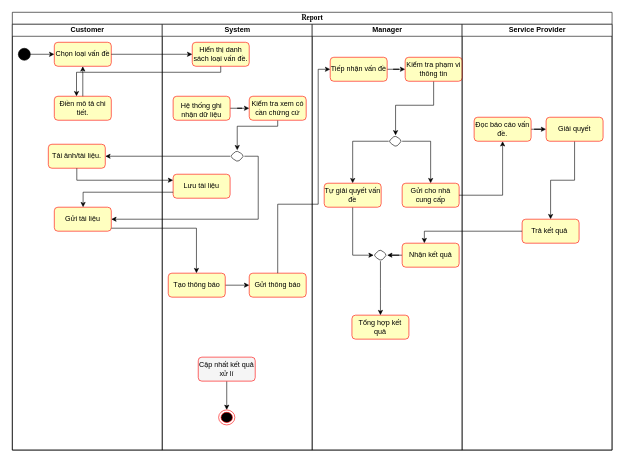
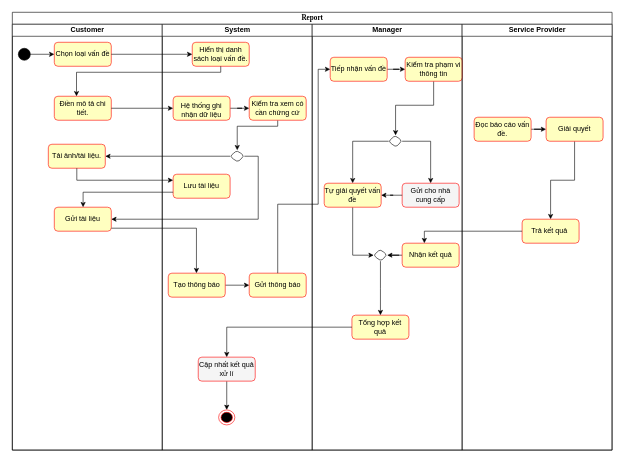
  <mxCell id="0" />
  <mxCell id="1" parent="0" />
  <mxCell id="2" value="Report" style="swimlane;html=1;childLayout=stackLayout;startSize=20;rounded=0;shadow=0;comic=0;labelBackgroundColor=none;strokeWidth=1;fontFamily=Verdana;fontSize=12;align=center;" parent="1" vertex="1"><mxGeometry x="20" y="20" width="1000" height="730" as="geometry" /></mxCell>
  <mxCell id="3" value="Customer" style="swimlane;html=1;startSize=20;" parent="2" vertex="1"><mxGeometry y="20" width="250" height="710" as="geometry" /></mxCell>
  <mxCell id="4" value="" style="edgeStyle=orthogonalEdgeStyle;rounded=0;orthogonalLoop=1;jettySize=auto;html=1;" edge="1" parent="3" source="5" target="6"><mxGeometry relative="1" as="geometry" /></mxCell>
  <mxCell id="5" value="" style="ellipse;whiteSpace=wrap;html=1;rounded=0;shadow=0;comic=0;labelBackgroundColor=none;strokeWidth=1;fillColor=#000000;fontFamily=Verdana;fontSize=12;align=center;" parent="3" vertex="1"><mxGeometry x="10" y="40" width="20" height="20" as="geometry" /></mxCell>
  <mxCell id="6" value="Chọn loại vấn đề" style="rounded=1;whiteSpace=wrap;html=1;fillColor=#FFFFC0;strokeColor=#FF0000;" vertex="1" parent="3"><mxGeometry x="70" y="30" width="95" height="40" as="geometry" /></mxCell>
  <mxCell id="7" value="Tải ảnh/tài liệu." style="rounded=1;whiteSpace=wrap;html=1;strokeColor=#FF0000;fillColor=#FFFFC0;" vertex="1" parent="3"><mxGeometry x="60" y="200" width="95" height="40" as="geometry" /></mxCell>
  <mxCell id="8" value="Gửi tài liệu" style="rounded=1;whiteSpace=wrap;html=1;strokeColor=#FF0000;fillColor=#FFFFC0;" vertex="1" parent="3"><mxGeometry x="70" y="305" width="95" height="40" as="geometry" /></mxCell>
  <mxCell id="9" value="Điền mô tả chi tiết." style="rounded=1;whiteSpace=wrap;html=1;strokeColor=#FF0000;fillColor=#FFFFC0;" vertex="1" parent="3"><mxGeometry x="70" y="120" width="95" height="40" as="geometry" /></mxCell>
  <mxCell id="10" value="System" style="swimlane;html=1;startSize=20;" parent="2" vertex="1"><mxGeometry x="250" y="20" width="250" height="710" as="geometry" /></mxCell>
  <mxCell id="11" value="Hiển thị danh sách loại vấn đề." style="rounded=1;whiteSpace=wrap;html=1;fillColor=#FFFFC0;strokeColor=#FF0000;" vertex="1" parent="10"><mxGeometry x="50" y="30" width="95" height="40" as="geometry" /></mxCell>
  <mxCell id="12" value="" style="edgeStyle=orthogonalEdgeStyle;rounded=0;orthogonalLoop=1;jettySize=auto;html=1;" edge="1" parent="10" source="23" target="13"><mxGeometry relative="1" as="geometry"><Array as="points"><mxPoint x="193" y="170" /><mxPoint x="125" y="170" /></Array></mxGeometry></mxCell>
  <mxCell id="13" value="" style="rhombus;whiteSpace=wrap;html=1;rounded=1;" vertex="1" parent="10"><mxGeometry x="113.12" y="210" width="23.75" height="20" as="geometry" /></mxCell>
  <mxCell id="14" value="Lưu tài liệu" style="rounded=1;whiteSpace=wrap;html=1;strokeColor=#FF0000;fillColor=#FFFFC0;" vertex="1" parent="10"><mxGeometry x="18.12" y="250" width="95" height="40" as="geometry" /></mxCell>
  <mxCell id="15" value="" style="edgeStyle=orthogonalEdgeStyle;rounded=0;orthogonalLoop=1;jettySize=auto;html=1;" edge="1" parent="10" source="16" target="17"><mxGeometry relative="1" as="geometry" /></mxCell>
  <mxCell id="16" value="Tạo thông báo" style="rounded=1;whiteSpace=wrap;html=1;strokeColor=#FF0000;fillColor=#FFFFC0;" vertex="1" parent="10"><mxGeometry x="10" y="415" width="95" height="40" as="geometry" /></mxCell>
  <mxCell id="17" value="Gửi thông báo" style="rounded=1;whiteSpace=wrap;html=1;strokeColor=#FF0000;fillColor=#FFFFC0;" vertex="1" parent="10"><mxGeometry x="145" y="415" width="95" height="40" as="geometry" /></mxCell>
  <mxCell id="18" value="" style="edgeStyle=orthogonalEdgeStyle;rounded=0;orthogonalLoop=1;jettySize=auto;html=1;" edge="1" parent="10" source="19" target="20"><mxGeometry relative="1" as="geometry" /></mxCell>
  <mxCell id="19" value="Cập nhất kết quả xử lí" style="rounded=1;whiteSpace=wrap;html=1;strokeColor=#FF0000;fillColor=#f5f5f5;" vertex="1" parent="10"><mxGeometry x="60" y="555" width="95" height="40" as="geometry" /></mxCell>
  <mxCell id="20" value="" style="ellipse;html=1;shape=endState;fillColor=#000000;strokeColor=#ff0000;" vertex="1" parent="10"><mxGeometry x="94" y="643" width="27" height="25" as="geometry" /></mxCell>
  <mxCell id="21" value="" style="edgeStyle=orthogonalEdgeStyle;rounded=0;orthogonalLoop=1;jettySize=auto;html=1;" edge="1" parent="10" source="22" target="23"><mxGeometry relative="1" as="geometry" /></mxCell>
  <mxCell id="22" value="&lt;table&gt;&lt;tbody&gt;&lt;tr&gt;&lt;td data-col-size=&quot;md&quot; data-end=&quot;1075&quot; data-start=&quot;1048&quot;&gt;&lt;/td&gt;&lt;/tr&gt;&lt;/tbody&gt;&lt;/table&gt;&lt;table&gt;&lt;tbody&gt;&lt;tr&gt;&lt;td data-end=&quot;1104&quot; data-start=&quot;1075&quot; data-col-size=&quot;md&quot;&gt;Hệ thống ghi nhận dữ liệu&lt;/td&gt;&lt;/tr&gt;&lt;/tbody&gt;&lt;/table&gt;" style="rounded=1;whiteSpace=wrap;html=1;strokeColor=#FF0000;fillColor=#FFFFC0;" vertex="1" parent="10"><mxGeometry x="18.12" y="120" width="95" height="40" as="geometry" /></mxCell>
  <mxCell id="23" value="Kiểm tra xem có cần chứng cứ" style="rounded=1;whiteSpace=wrap;html=1;strokeColor=#FF0000;fillColor=#FFFFC0;" vertex="1" parent="10"><mxGeometry x="145" y="120" width="95" height="40" as="geometry" /></mxCell>
  <mxCell id="24" style="edgeStyle=orthogonalEdgeStyle;rounded=0;orthogonalLoop=1;jettySize=auto;html=1;entryX=1;entryY=0.5;entryDx=0;entryDy=0;" edge="1" parent="10" source="13" target="8"><mxGeometry relative="1" as="geometry"><Array as="points"><mxPoint x="160" y="220" /><mxPoint x="160" y="325" /></Array></mxGeometry></mxCell>
  <mxCell id="25" value="Manager" style="swimlane;html=1;startSize=20;" parent="2" vertex="1"><mxGeometry x="500" y="20" width="250" height="710" as="geometry" /></mxCell>
  <mxCell id="26" value="" style="edgeStyle=orthogonalEdgeStyle;rounded=0;orthogonalLoop=1;jettySize=auto;html=1;" edge="1" parent="25" source="27" target="29"><mxGeometry relative="1" as="geometry" /></mxCell>
  <mxCell id="27" value="Tiếp nhận vấn đề" style="rounded=1;whiteSpace=wrap;html=1;strokeColor=#FF0000;fillColor=#FFFFC0;" vertex="1" parent="25"><mxGeometry x="30" y="55" width="95" height="40" as="geometry" /></mxCell>
  <mxCell id="28" value="" style="edgeStyle=orthogonalEdgeStyle;rounded=0;orthogonalLoop=1;jettySize=auto;html=1;" edge="1" parent="25" source="29" target="32"><mxGeometry relative="1" as="geometry"><Array as="points"><mxPoint x="203" y="135" /><mxPoint x="139" y="135" /></Array></mxGeometry></mxCell>
  <mxCell id="29" value="Kiểm tra phạm vi thông tin" style="rounded=1;whiteSpace=wrap;html=1;strokeColor=#FF0000;fillColor=#FFFFC0;" vertex="1" parent="25"><mxGeometry x="155" y="55" width="95" height="40" as="geometry" /></mxCell>
  <mxCell id="30" style="edgeStyle=orthogonalEdgeStyle;rounded=0;orthogonalLoop=1;jettySize=auto;html=1;exitX=0;exitY=0.5;exitDx=0;exitDy=0;" edge="1" parent="25" source="32" target="34"><mxGeometry relative="1" as="geometry" /></mxCell>
  <mxCell id="31" style="edgeStyle=orthogonalEdgeStyle;rounded=0;orthogonalLoop=1;jettySize=auto;html=1;entryX=0.5;entryY=0;entryDx=0;entryDy=0;" edge="1" parent="25" source="32" target="35"><mxGeometry relative="1" as="geometry"><Array as="points"><mxPoint x="197" y="195" /></Array></mxGeometry></mxCell>
  <mxCell id="32" value="" style="rhombus;whiteSpace=wrap;html=1;rounded=1;" vertex="1" parent="25"><mxGeometry x="127.5" y="185" width="22.5" height="20" as="geometry" /></mxCell>
  <mxCell id="33" value="" style="edgeStyle=orthogonalEdgeStyle;rounded=0;orthogonalLoop=1;jettySize=auto;html=1;entryX=0;entryY=0.5;entryDx=0;entryDy=0;" edge="1" parent="25" source="34" target="40"><mxGeometry relative="1" as="geometry" /></mxCell>
  <mxCell id="34" value="Tự giải quyết vấn đề" style="rounded=1;whiteSpace=wrap;html=1;strokeColor=#FF0000;fillColor=#FFFFC0;" vertex="1" parent="25"><mxGeometry x="20" y="265" width="95" height="40" as="geometry" /></mxCell>
- <mxCell id="35" value="Gửi cho nhà cung cấp" style="rounded=1;whiteSpace=wrap;html=1;strokeColor=#FF0000;fillColor=#FFFFC0;" vertex="1" parent="25"><mxGeometry x="150" y="265" width="95" height="40" as="geometry" /></mxCell>
+ <mxCell id="35" value="Gửi cho nhà cung cấp" style="rounded=1;whiteSpace=wrap;html=1;strokeColor=#FF0000;fillColor=#f5f5f5;" vertex="1" parent="25"><mxGeometry x="150" y="265" width="95" height="40" as="geometry" /></mxCell>
  <mxCell id="36" value="Tổng hợp kết quả" style="rounded=1;whiteSpace=wrap;html=1;strokeColor=#FF0000;fillColor=#FFFFC0;" vertex="1" parent="25"><mxGeometry x="66.25" y="485" width="95" height="40" as="geometry" /></mxCell>
  <mxCell id="37" style="edgeStyle=orthogonalEdgeStyle;rounded=0;orthogonalLoop=1;jettySize=auto;html=1;entryX=1;entryY=0.5;entryDx=0;entryDy=0;" edge="1" parent="25" source="38" target="40"><mxGeometry relative="1" as="geometry" /></mxCell>
  <mxCell id="38" value="Nhận kết quả" style="rounded=1;whiteSpace=wrap;html=1;strokeColor=#FF0000;fillColor=#FFFFC0;" vertex="1" parent="25"><mxGeometry x="150" y="365" width="95" height="40" as="geometry" /></mxCell>
  <mxCell id="39" value="" style="edgeStyle=orthogonalEdgeStyle;rounded=0;orthogonalLoop=1;jettySize=auto;html=1;" edge="1" parent="25" source="40" target="36"><mxGeometry relative="1" as="geometry" /></mxCell>
  <mxCell id="40" value="" style="rhombus;whiteSpace=wrap;html=1;rounded=1;" vertex="1" parent="25"><mxGeometry x="102.5" y="375" width="22.5" height="20" as="geometry" /></mxCell>
  <mxCell id="41" value="Service Provider" style="swimlane;html=1;startSize=20;" vertex="1" parent="2"><mxGeometry x="750" y="20" width="250" height="710" as="geometry" /></mxCell>
  <mxCell id="42" value="" style="edgeStyle=orthogonalEdgeStyle;rounded=0;orthogonalLoop=1;jettySize=auto;html=1;" edge="1" parent="41" source="43" target="45"><mxGeometry relative="1" as="geometry" /></mxCell>
  <mxCell id="43" value="Đọc báo cáo vấn đề." style="rounded=1;whiteSpace=wrap;html=1;strokeColor=#FF0000;fillColor=#FFFFC0;" vertex="1" parent="41"><mxGeometry x="20" y="155" width="95" height="40" as="geometry" /></mxCell>
  <mxCell id="44" value="" style="edgeStyle=orthogonalEdgeStyle;rounded=0;orthogonalLoop=1;jettySize=auto;html=1;" edge="1" parent="41" source="45" target="46"><mxGeometry relative="1" as="geometry" /></mxCell>
  <mxCell id="45" value="Giải quyết&lt;span style=&quot;color: rgba(0, 0, 0, 0); font-family: monospace; font-size: 0px; text-align: start; text-wrap-mode: nowrap;&quot;&gt;%3CmxGraphModel%3E%3Croot%3E%3CmxCell%20id%3D%220%22%2F%3E%3CmxCell%20id%3D%221%22%20parent%3D%220%22%2F%3E%3CmxCell%20id%3D%222%22%20value%3D%22Ti%E1%BA%BFp%20nh%E1%BA%ADn%20v%E1%BA%A5n%20%C4%91%E1%BB%81%22%20style%3D%22rounded%3D1%3BwhiteSpace%3Dwrap%3Bhtml%3D1%3B%22%20vertex%3D%221%22%20parent%3D%221%22%3E%3CmxGeometry%20x%3D%22590%22%20y%3D%2270%22%20width%3D%2295%22%20height%3D%2240%22%20as%3D%22geometry%22%2F%3E%3C%2FmxCell%3E%3C%2Froot%3E%3C%2FmxGraphModel%3E&lt;/span&gt;" style="rounded=1;whiteSpace=wrap;html=1;strokeColor=#FF0000;fillColor=#FFFFC0;" vertex="1" parent="41"><mxGeometry x="140" y="155" width="95" height="40" as="geometry" /></mxCell>
  <mxCell id="46" value="Trả kết quả&amp;nbsp;" style="rounded=1;whiteSpace=wrap;html=1;strokeColor=#FF0000;fillColor=#FFFFC0;" vertex="1" parent="41"><mxGeometry x="100" y="325" width="95" height="40" as="geometry" /></mxCell>
  <mxCell id="47" value="" style="edgeStyle=orthogonalEdgeStyle;rounded=0;orthogonalLoop=1;jettySize=auto;html=1;" edge="1" parent="2" source="6" target="11"><mxGeometry relative="1" as="geometry" /></mxCell>
  <mxCell id="48" value="" style="edgeStyle=orthogonalEdgeStyle;rounded=0;orthogonalLoop=1;jettySize=auto;html=1;" edge="1" parent="2" source="13" target="7"><mxGeometry relative="1" as="geometry" /></mxCell>
  <mxCell id="49" value="" style="edgeStyle=orthogonalEdgeStyle;rounded=0;orthogonalLoop=1;jettySize=auto;html=1;" edge="1" parent="2" source="7" target="14"><mxGeometry relative="1" as="geometry"><Array as="points"><mxPoint x="108" y="280" /></Array></mxGeometry></mxCell>
  <mxCell id="50" value="" style="edgeStyle=orthogonalEdgeStyle;rounded=0;orthogonalLoop=1;jettySize=auto;html=1;" edge="1" parent="2" source="14" target="8"><mxGeometry relative="1" as="geometry"><Array as="points"><mxPoint x="118" y="300" /></Array></mxGeometry></mxCell>
  <mxCell id="51" value="" style="edgeStyle=orthogonalEdgeStyle;rounded=0;orthogonalLoop=1;jettySize=auto;html=1;" edge="1" parent="2" source="8" target="16"><mxGeometry relative="1" as="geometry"><Array as="points"><mxPoint x="307" y="360" /></Array></mxGeometry></mxCell>
  <mxCell id="52" style="edgeStyle=orthogonalEdgeStyle;rounded=0;orthogonalLoop=1;jettySize=auto;html=1;" edge="1" parent="2" source="17" target="27"><mxGeometry relative="1" as="geometry"><Array as="points"><mxPoint x="443" y="320" /><mxPoint x="510" y="320" /><mxPoint x="510" y="95" /></Array></mxGeometry></mxCell>
- <mxCell id="53" value="" style="edgeStyle=orthogonalEdgeStyle;rounded=0;orthogonalLoop=1;jettySize=auto;html=1;" edge="1" parent="2" source="35" target="43"><mxGeometry relative="1" as="geometry" /></mxCell>
+ <mxCell id="53" value="" style="edgeStyle=orthogonalEdgeStyle;rounded=0;orthogonalLoop=1;jettySize=auto;html=1;" edge="1" parent="2" source="35" target="34"><mxGeometry relative="1" as="geometry" /></mxCell>
  <mxCell id="54" value="" style="edgeStyle=orthogonalEdgeStyle;rounded=0;orthogonalLoop=1;jettySize=auto;html=1;" edge="1" parent="2" source="46" target="38"><mxGeometry relative="1" as="geometry"><Array as="points"><mxPoint x="687" y="365" /></Array></mxGeometry></mxCell>
+ <mxCell id="55" value="" style="edgeStyle=orthogonalEdgeStyle;rounded=0;orthogonalLoop=1;jettySize=auto;html=1;" edge="1" parent="2" source="36" target="19"><mxGeometry relative="1" as="geometry" /></mxCell>
  <mxCell id="56" value="" style="edgeStyle=orthogonalEdgeStyle;rounded=0;orthogonalLoop=1;jettySize=auto;html=1;" edge="1" parent="2" source="11" target="9"><mxGeometry relative="1" as="geometry"><Array as="points"><mxPoint x="347" y="100" /><mxPoint x="107" y="100" /></Array></mxGeometry></mxCell>
- <mxCell id="57" value="" style="edgeStyle=orthogonalEdgeStyle;rounded=0;orthogonalLoop=1;jettySize=auto;html=1;" edge="1" parent="2" source="9" target="6"><mxGeometry relative="1" as="geometry" /></mxCell>
+ <mxCell id="57" value="" style="edgeStyle=orthogonalEdgeStyle;rounded=0;orthogonalLoop=1;jettySize=auto;html=1;" edge="1" parent="2" source="9" target="22"><mxGeometry relative="1" as="geometry" /></mxCell>
